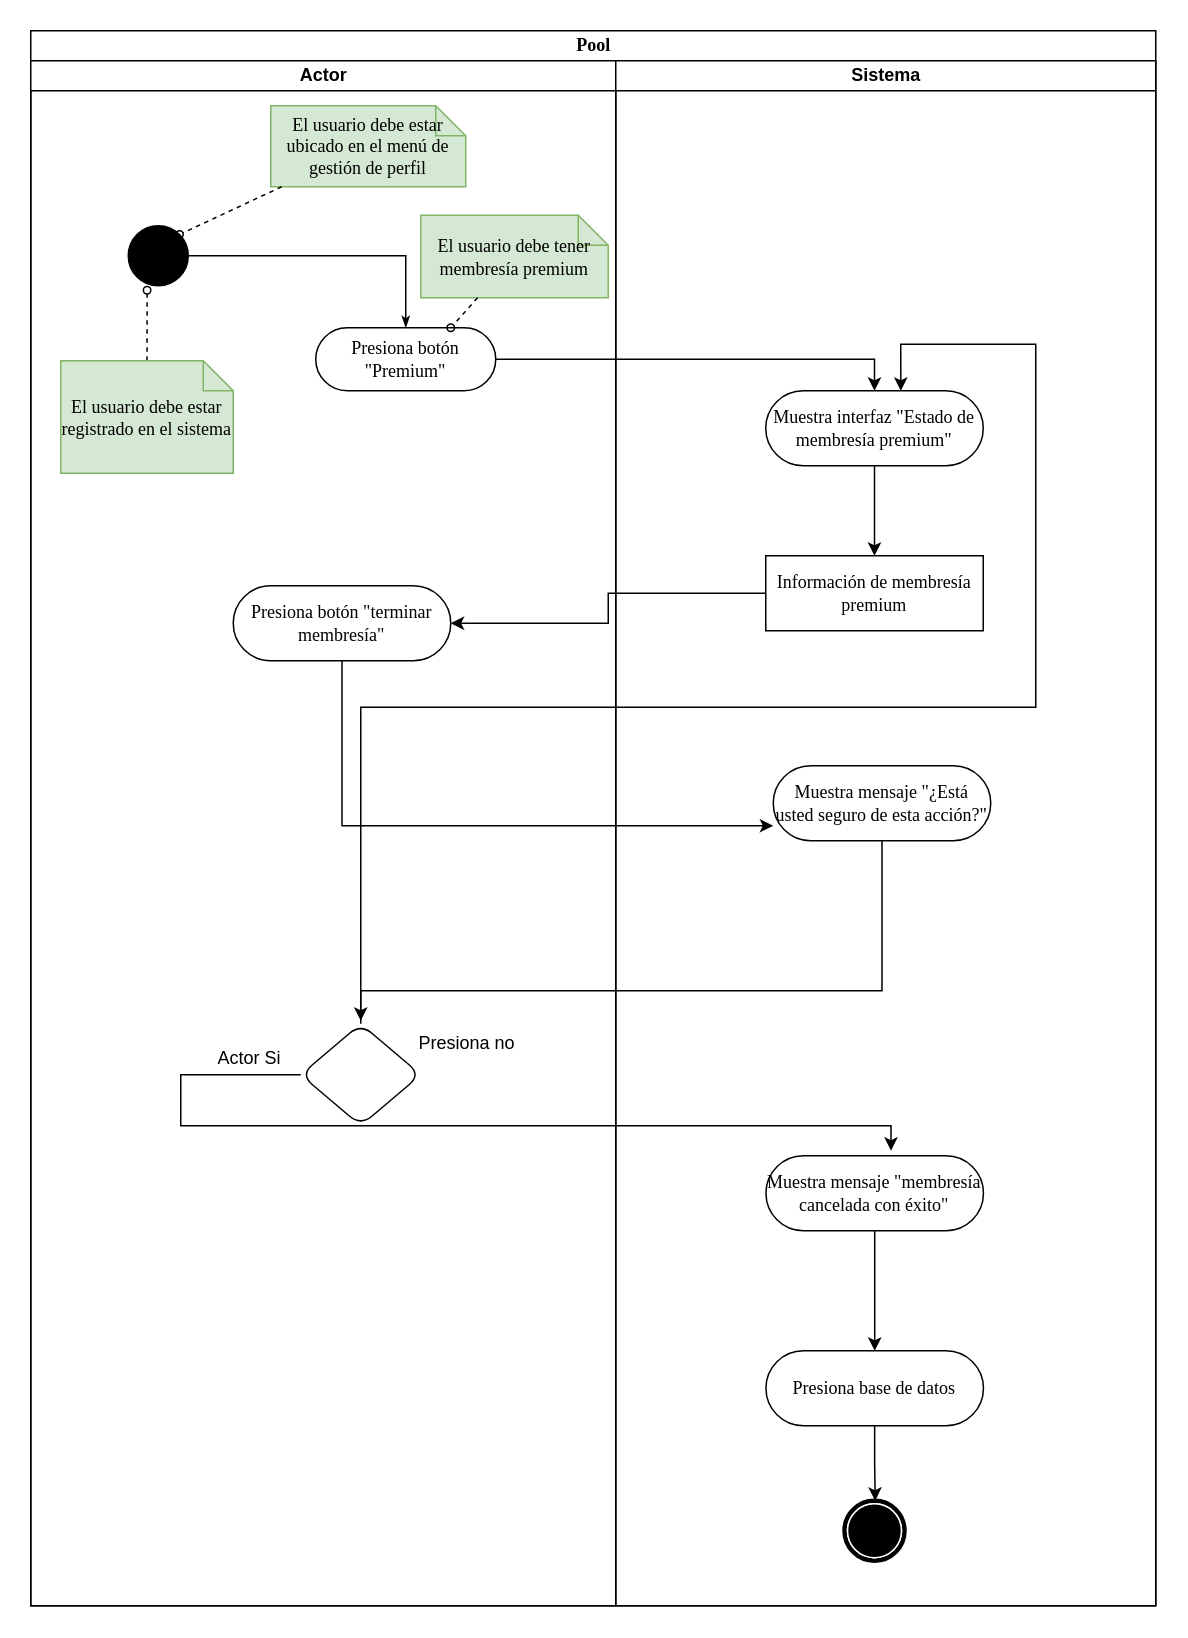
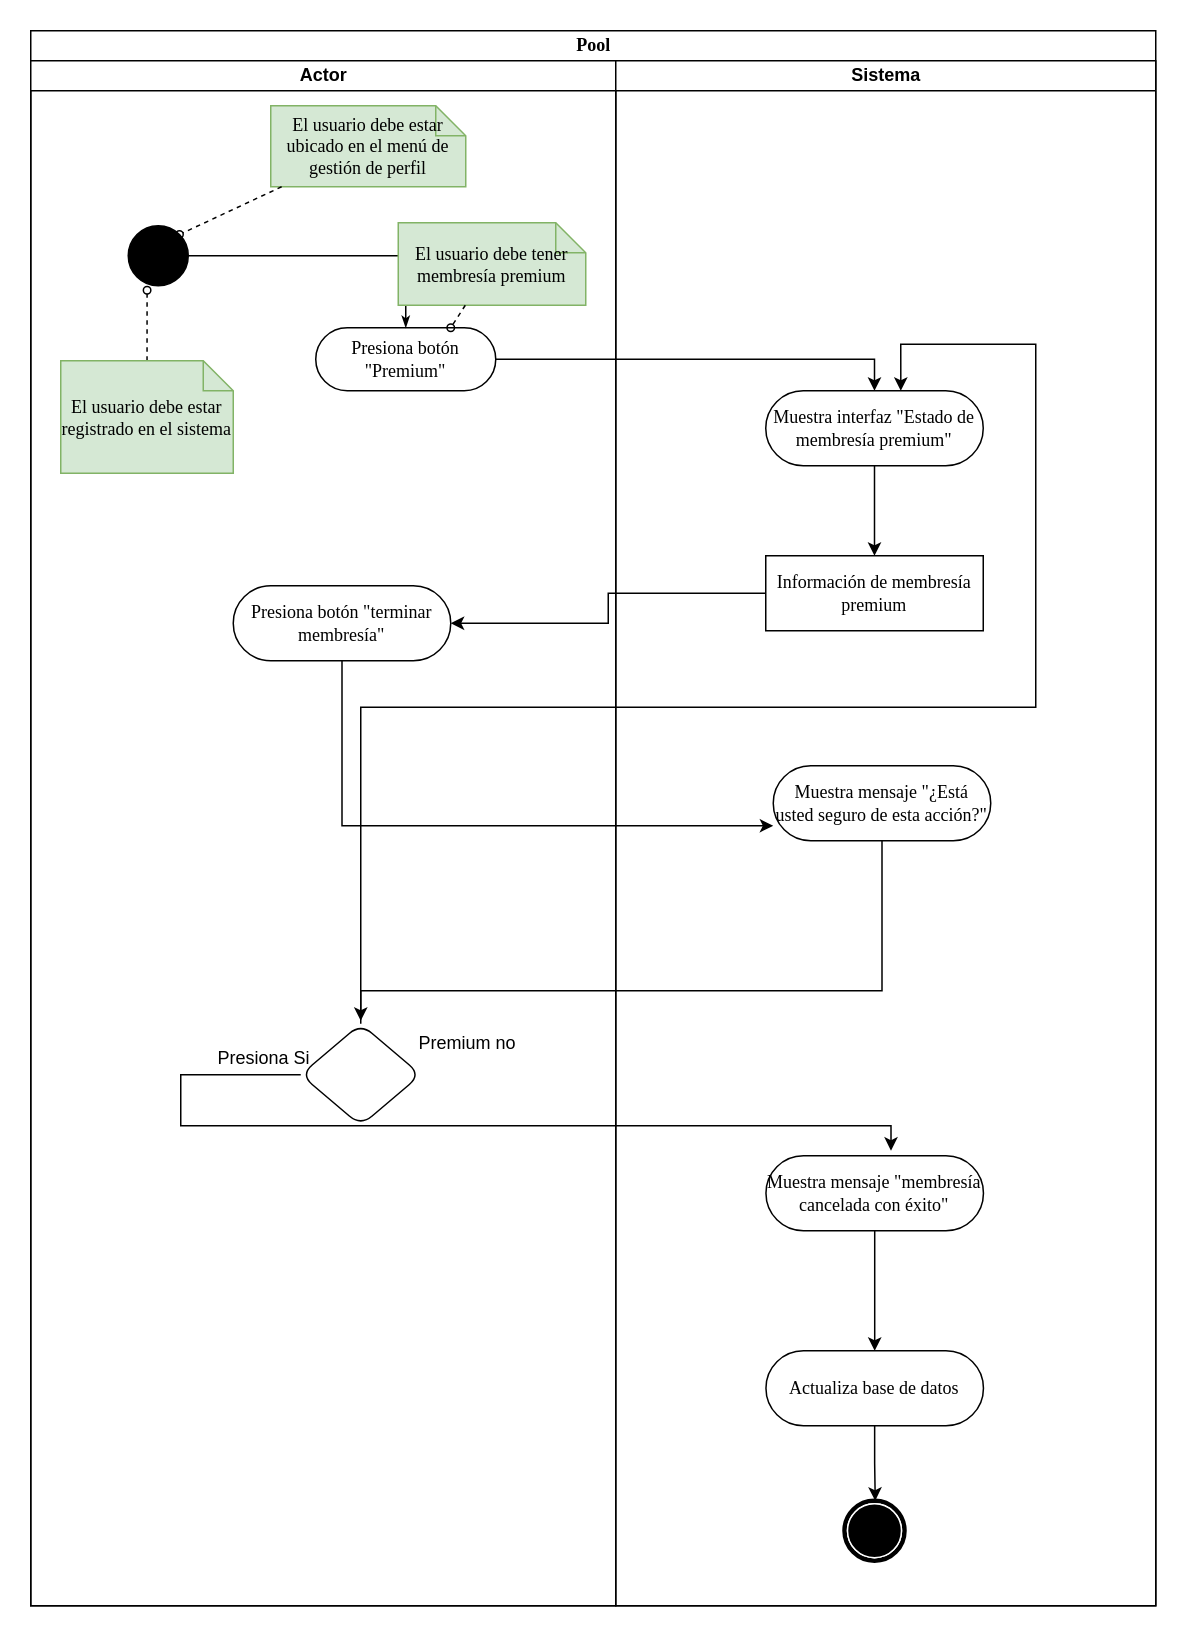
  <mxCell id="0" />
  <mxCell id="1" parent="0" />
  <mxCell id="2" value="Pool" style="swimlane;html=1;childLayout=stackLayout;startSize=20;rounded=0;shadow=0;comic=0;labelBackgroundColor=none;strokeColor=#000000;strokeWidth=1;fillColor=#ffffff;fontFamily=Verdana;fontSize=12;fontColor=#000000;align=center;" parent="1" vertex="1"><mxGeometry x="20" y="20" width="750" height="1050" as="geometry" /></mxCell>
  <mxCell id="3" value="Actor" style="swimlane;html=1;startSize=20;" parent="2" vertex="1"><mxGeometry y="20" width="390" height="1030" as="geometry" /></mxCell>
  <mxCell id="4" style="edgeStyle=none;rounded=0;html=1;labelBackgroundColor=none;startArrow=none;startFill=0;startSize=5;endArrow=oval;endFill=0;endSize=5;jettySize=auto;orthogonalLoop=1;strokeColor=#000000;strokeWidth=1;fontFamily=Verdana;fontSize=12;fontColor=#000000;dashed=1;entryX=0.314;entryY=1.075;entryDx=0;entryDy=0;entryPerimeter=0;" parent="3" source="5" target="6" edge="1"><mxGeometry relative="1" as="geometry" /></mxCell>
  <mxCell id="5" value="El usuario debe estar registrado en el sistema" style="shape=note;whiteSpace=wrap;html=1;rounded=0;shadow=0;comic=0;labelBackgroundColor=none;strokeColor=#82b366;strokeWidth=1;fillColor=#d5e8d4;fontFamily=Verdana;fontSize=12;align=center;size=20;" parent="3" vertex="1"><mxGeometry x="20" y="200" width="115" height="75" as="geometry" /></mxCell>
  <mxCell id="6" value="" style="ellipse;whiteSpace=wrap;html=1;rounded=0;shadow=0;comic=0;labelBackgroundColor=none;strokeColor=#000000;strokeWidth=1;fillColor=#000000;fontFamily=Verdana;fontSize=12;fontColor=#000000;align=center;" parent="3" vertex="1"><mxGeometry x="65" y="110" width="40" height="40" as="geometry" /></mxCell>
  <mxCell id="7" value="El usuario debe estar ubicado en el menú de gestión de perfil" style="shape=note;whiteSpace=wrap;html=1;rounded=0;shadow=0;comic=0;labelBackgroundColor=none;strokeColor=#82b366;strokeWidth=1;fillColor=#d5e8d4;fontFamily=Verdana;fontSize=12;align=center;size=20;" parent="3" vertex="1"><mxGeometry x="160" y="30" width="130" height="54" as="geometry" /></mxCell>
  <mxCell id="8" style="edgeStyle=none;rounded=0;html=1;dashed=1;labelBackgroundColor=none;startArrow=none;startFill=0;startSize=5;endArrow=oval;endFill=0;endSize=5;jettySize=auto;orthogonalLoop=1;strokeColor=#000000;strokeWidth=1;fontFamily=Verdana;fontSize=12;fontColor=#000000;entryX=1;entryY=0;entryDx=0;entryDy=0;" parent="3" source="7" target="6" edge="1"><mxGeometry relative="1" as="geometry" /></mxCell>
  <mxCell id="9" value="Presiona botón &quot;Premium&quot;" style="rounded=1;whiteSpace=wrap;html=1;shadow=0;comic=0;labelBackgroundColor=none;strokeColor=#000000;strokeWidth=1;fillColor=#ffffff;fontFamily=Verdana;fontSize=12;fontColor=#000000;align=center;arcSize=50;" parent="3" vertex="1"><mxGeometry x="190" y="178" width="120" height="42" as="geometry" /></mxCell>
  <mxCell id="10" style="edgeStyle=orthogonalEdgeStyle;rounded=0;html=1;labelBackgroundColor=none;startArrow=none;startFill=0;startSize=5;endArrow=classicThin;endFill=1;endSize=5;jettySize=auto;orthogonalLoop=1;strokeColor=#000000;strokeWidth=1;fontFamily=Verdana;fontSize=12;fontColor=#000000;" parent="3" source="6" target="9" edge="1"><mxGeometry relative="1" as="geometry" /></mxCell>
- <mxCell id="11" value="El usuario debe tener membresía premium" style="shape=note;whiteSpace=wrap;html=1;rounded=0;shadow=0;comic=0;labelBackgroundColor=none;strokeColor=#82b366;strokeWidth=1;fillColor=#d5e8d4;fontFamily=Verdana;fontSize=12;align=center;size=20;" parent="3" vertex="1"><mxGeometry x="260" y="103" width="125" height="55" as="geometry" /></mxCell>
+ <mxCell id="11" value="El usuario debe tener membresía premium" style="shape=note;whiteSpace=wrap;html=1;rounded=0;shadow=0;comic=0;labelBackgroundColor=none;strokeColor=#82b366;strokeWidth=1;fillColor=#d5e8d4;fontFamily=Verdana;fontSize=12;align=center;size=20;" parent="3" vertex="1"><mxGeometry x="245" y="108" width="125" height="55" as="geometry" /></mxCell>
  <mxCell id="12" style="edgeStyle=none;rounded=0;html=1;dashed=1;labelBackgroundColor=none;startArrow=none;startFill=0;startSize=5;endArrow=oval;endFill=0;endSize=5;jettySize=auto;orthogonalLoop=1;strokeColor=#000000;strokeWidth=1;fontFamily=Verdana;fontSize=12;fontColor=#000000;entryX=0.75;entryY=0;entryDx=0;entryDy=0;" parent="3" source="11" target="9" edge="1"><mxGeometry relative="1" as="geometry" /></mxCell>
  <mxCell id="13" value="Presiona botón &quot;terminar membresía&quot;" style="rounded=1;whiteSpace=wrap;html=1;shadow=0;comic=0;labelBackgroundColor=none;strokeColor=#000000;strokeWidth=1;fillColor=#ffffff;fontFamily=Verdana;fontSize=12;fontColor=#000000;align=center;arcSize=50;" vertex="1" parent="3"><mxGeometry x="135" y="350" width="145" height="50" as="geometry" /></mxCell>
  <mxCell id="14" value="" style="rhombus;whiteSpace=wrap;html=1;rounded=1;" vertex="1" parent="3"><mxGeometry x="180" y="642" width="80" height="68" as="geometry" /></mxCell>
- <mxCell id="15" value="Presiona no" style="text;html=1;resizable=0;points=[];autosize=1;align=left;verticalAlign=top;spacingTop=-4;" vertex="1" parent="3"><mxGeometry x="256.5" y="645" width="80" height="20" as="geometry" /></mxCell>
+ <mxCell id="15" value="Premium no" style="text;html=1;resizable=0;points=[];autosize=1;align=left;verticalAlign=top;spacingTop=-4;" vertex="1" parent="3"><mxGeometry x="256.5" y="645" width="80" height="20" as="geometry" /></mxCell>
  <mxCell id="16" value="Sistema" style="swimlane;html=1;startSize=20;" parent="2" vertex="1"><mxGeometry x="390" y="20" width="360" height="1030" as="geometry" /></mxCell>
  <mxCell id="17" value="" style="shape=mxgraph.bpmn.shape;html=1;verticalLabelPosition=bottom;labelBackgroundColor=#ffffff;verticalAlign=top;perimeter=ellipsePerimeter;outline=end;symbol=terminate;rounded=0;shadow=0;comic=0;strokeColor=#000000;strokeWidth=1;fillColor=#ffffff;fontFamily=Verdana;fontSize=12;fontColor=#000000;align=center;" parent="16" vertex="1"><mxGeometry x="152.5" y="960" width="40" height="40" as="geometry" /></mxCell>
  <mxCell id="18" value="" style="edgeStyle=orthogonalEdgeStyle;rounded=0;orthogonalLoop=1;jettySize=auto;html=1;" edge="1" parent="16" source="19" target="20"><mxGeometry relative="1" as="geometry" /></mxCell>
  <mxCell id="19" value="Muestra interfaz &quot;Estado de membresía premium&quot;" style="rounded=1;whiteSpace=wrap;html=1;shadow=0;comic=0;labelBackgroundColor=none;strokeColor=#000000;strokeWidth=1;fillColor=#ffffff;fontFamily=Verdana;fontSize=12;fontColor=#000000;align=center;arcSize=50;" vertex="1" parent="16"><mxGeometry x="100" y="220" width="145" height="50" as="geometry" /></mxCell>
  <mxCell id="20" value="Información de membresía premium" style="rounded=0;whiteSpace=wrap;html=1;shadow=0;comic=0;labelBackgroundColor=none;strokeColor=#000000;strokeWidth=1;fillColor=#ffffff;fontFamily=Verdana;fontSize=12;fontColor=#000000;align=center;arcSize=50;" vertex="1" parent="16"><mxGeometry x="100" y="330" width="145" height="50" as="geometry" /></mxCell>
  <mxCell id="21" value="Muestra mensaje &quot;¿Está usted seguro de esta acción?&quot;" style="rounded=1;whiteSpace=wrap;html=1;shadow=0;comic=0;labelBackgroundColor=none;strokeColor=#000000;strokeWidth=1;fillColor=#ffffff;fontFamily=Verdana;fontSize=12;fontColor=#000000;align=center;arcSize=50;" vertex="1" parent="16"><mxGeometry x="105" y="470" width="145" height="50" as="geometry" /></mxCell>
  <mxCell id="22" value="" style="edgeStyle=orthogonalEdgeStyle;rounded=0;orthogonalLoop=1;jettySize=auto;html=1;" edge="1" parent="16" source="23" target="25"><mxGeometry relative="1" as="geometry" /></mxCell>
  <mxCell id="23" value="Muestra mensaje &quot;membresía cancelada con éxito&quot;" style="rounded=1;whiteSpace=wrap;html=1;shadow=0;comic=0;labelBackgroundColor=none;strokeColor=#000000;strokeWidth=1;fillColor=#ffffff;fontFamily=Verdana;fontSize=12;fontColor=#000000;align=center;arcSize=50;" vertex="1" parent="16"><mxGeometry x="100.136" y="730" width="145" height="50" as="geometry" /></mxCell>
  <mxCell id="24" value="" style="edgeStyle=orthogonalEdgeStyle;rounded=0;orthogonalLoop=1;jettySize=auto;html=1;" edge="1" parent="16" source="25"><mxGeometry relative="1" as="geometry"><mxPoint x="173" y="960" as="targetPoint" /></mxGeometry></mxCell>
- <mxCell id="25" value="Presiona base de datos" style="rounded=1;whiteSpace=wrap;html=1;shadow=0;comic=0;labelBackgroundColor=none;strokeColor=#000000;strokeWidth=1;fillColor=#ffffff;fontFamily=Verdana;fontSize=12;fontColor=#000000;align=center;arcSize=50;" vertex="1" parent="16"><mxGeometry x="100.136" y="860" width="145" height="50" as="geometry" /></mxCell>
+ <mxCell id="25" value="Actualiza base de datos" style="rounded=1;whiteSpace=wrap;html=1;shadow=0;comic=0;labelBackgroundColor=none;strokeColor=#000000;strokeWidth=1;fillColor=#ffffff;fontFamily=Verdana;fontSize=12;fontColor=#000000;align=center;arcSize=50;" vertex="1" parent="16"><mxGeometry x="100.136" y="860" width="145" height="50" as="geometry" /></mxCell>
  <mxCell id="26" value="" style="edgeStyle=orthogonalEdgeStyle;rounded=0;orthogonalLoop=1;jettySize=auto;html=1;entryX=0.5;entryY=0;entryDx=0;entryDy=0;" edge="1" parent="2" source="9" target="19"><mxGeometry relative="1" as="geometry"><mxPoint x="510" y="219" as="targetPoint" /><Array as="points"><mxPoint x="563" y="219" /></Array></mxGeometry></mxCell>
  <mxCell id="27" value="" style="edgeStyle=orthogonalEdgeStyle;rounded=0;orthogonalLoop=1;jettySize=auto;html=1;" edge="1" parent="2" source="20" target="13"><mxGeometry relative="1" as="geometry" /></mxCell>
  <mxCell id="28" value="" style="edgeStyle=orthogonalEdgeStyle;rounded=0;orthogonalLoop=1;jettySize=auto;html=1;" edge="1" parent="2" source="13" target="21"><mxGeometry relative="1" as="geometry"><Array as="points"><mxPoint x="208" y="530" /></Array></mxGeometry></mxCell>
  <mxCell id="29" value="" style="edgeStyle=orthogonalEdgeStyle;rounded=0;orthogonalLoop=1;jettySize=auto;html=1;" edge="1" parent="2" source="21"><mxGeometry relative="1" as="geometry"><mxPoint x="220" y="660" as="targetPoint" /><Array as="points"><mxPoint x="568" y="640" /></Array></mxGeometry></mxCell>
  <mxCell id="30" value="" style="edgeStyle=orthogonalEdgeStyle;rounded=0;orthogonalLoop=1;jettySize=auto;html=1;entryX=0.575;entryY=-0.067;entryDx=0;entryDy=0;entryPerimeter=0;" edge="1" parent="2" source="14" target="23"><mxGeometry relative="1" as="geometry"><mxPoint x="100" y="730" as="targetPoint" /><Array as="points"><mxPoint x="100" y="696" /><mxPoint x="100" y="730" /><mxPoint x="574" y="730" /></Array></mxGeometry></mxCell>
  <mxCell id="31" value="" style="edgeStyle=orthogonalEdgeStyle;rounded=0;orthogonalLoop=1;jettySize=auto;html=1;entryX=0.621;entryY=0;entryDx=0;entryDy=0;entryPerimeter=0;" edge="1" parent="2" source="14" target="19"><mxGeometry relative="1" as="geometry"><mxPoint x="690" y="90" as="targetPoint" /><Array as="points"><mxPoint x="220" y="451" /><mxPoint x="670" y="451" /><mxPoint x="670" y="209" /><mxPoint x="580" y="209" /></Array></mxGeometry></mxCell>
- <mxCell id="32" value="Actor Si" style="text;html=1;resizable=0;points=[];autosize=1;align=left;verticalAlign=top;spacingTop=-4;" vertex="1" parent="1"><mxGeometry x="143" y="695" width="80" height="20" as="geometry" /></mxCell>
+ <mxCell id="32" value="Presiona Si" style="text;html=1;resizable=0;points=[];autosize=1;align=left;verticalAlign=top;spacingTop=-4;" vertex="1" parent="1"><mxGeometry x="143" y="695" width="80" height="20" as="geometry" /></mxCell>
